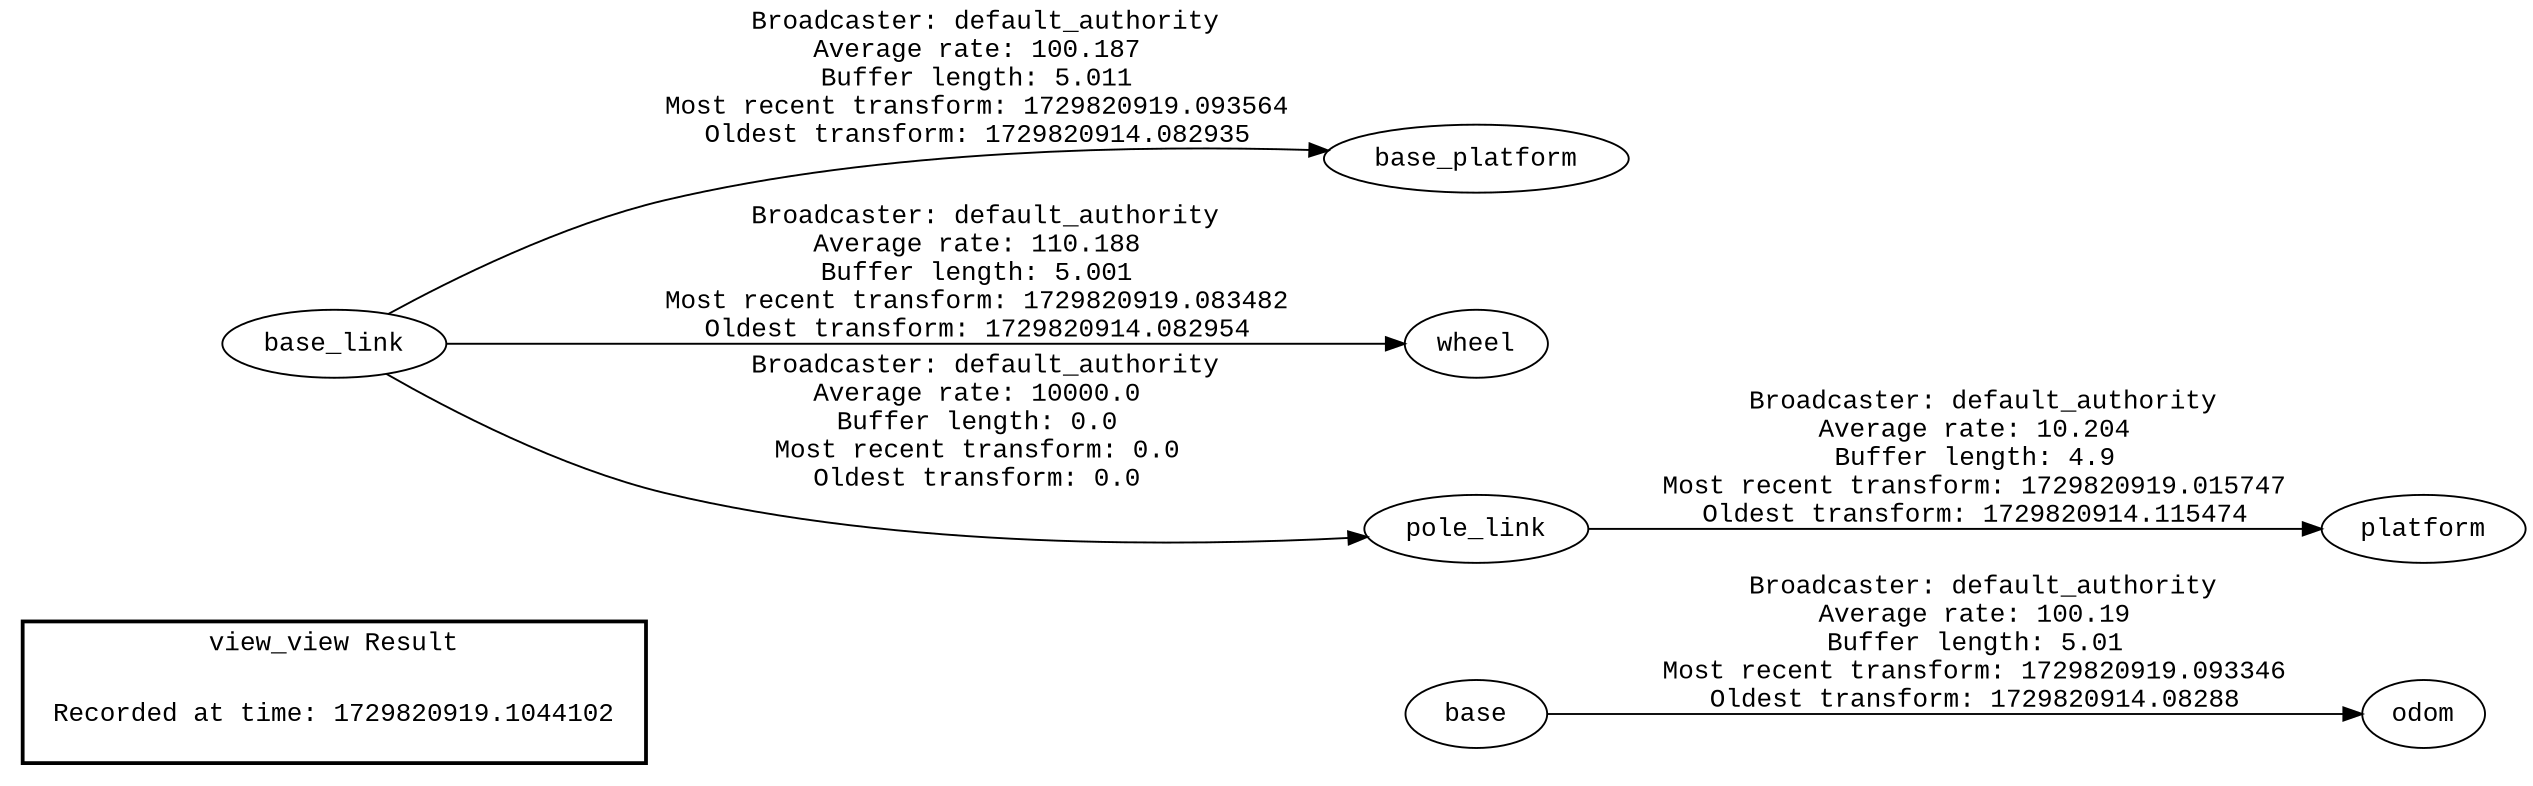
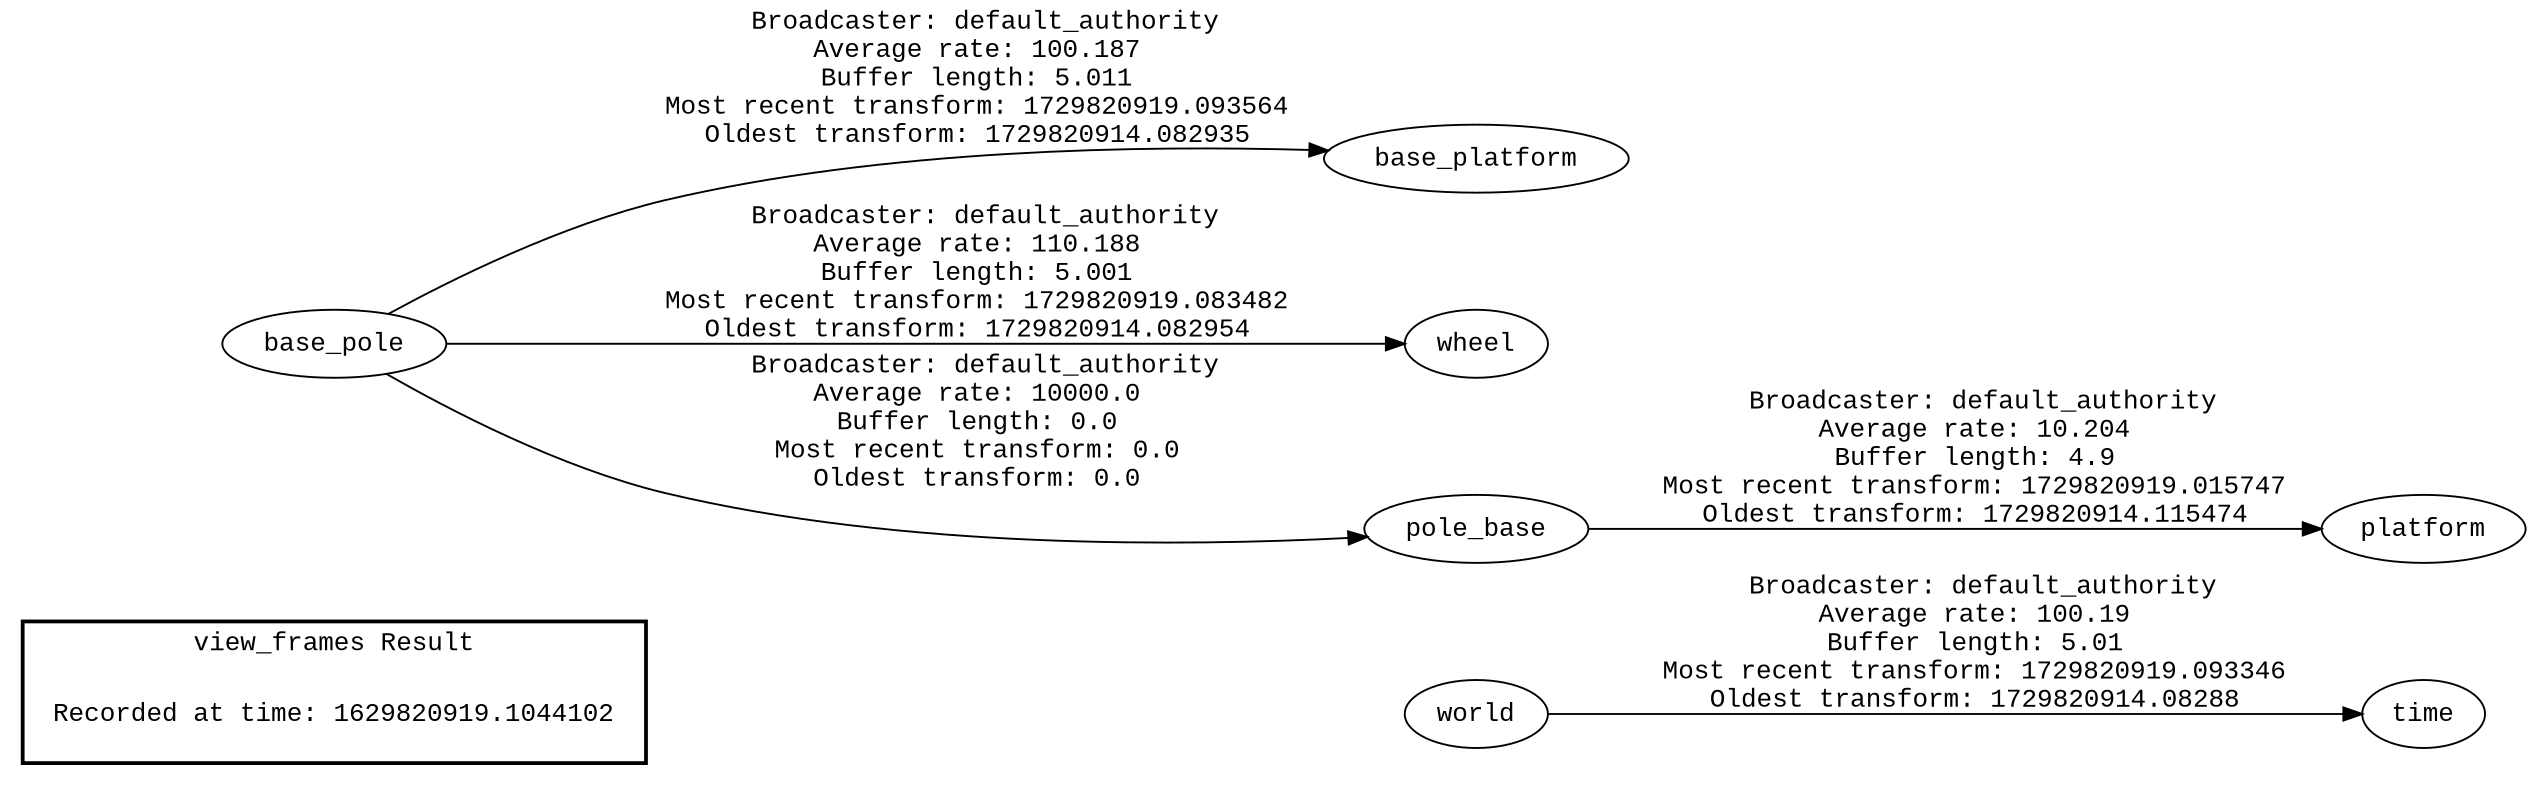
  digraph {
    fontname="Liberation Mono"
    rankdir=LR
    node [fontname="Liberation Mono"]
    edge [fontname="Liberation Mono"]
-   "Recorded at time: 1729820919.1044102" [shape=plaintext]
-   world [label=base]
-   odom
+   "Recorded at time: 1729820919.1044102" [shape=plaintext label="Recorded at time: 1629820919.1044102"]
+   world
+   odom [label=time]
    n4 [label=base_platform]
-   base_link
+   base_link [label=base_pole]
    wheel
-   pole_link
+   pole_link [label=pole_base]
    platform
    subgraph cluster_1 {
      color=black
-     label="view_view Result"
+     label="view_frames Result"
      style=bold
      "Recorded at time: 1729820919.1044102"
    }
    "Recorded at time: 1729820919.1044102" -> world [style=invis]
    world -> odom [label=" Broadcaster: default_authority\nAverage rate: 100.19\nBuffer length: 5.01\nMost recent transform: 1729820919.093346\nOldest transform: 1729820914.08288\n"]
    base_link -> n4 [label=" Broadcaster: default_authority\nAverage rate: 100.187\nBuffer length: 5.011\nMost recent transform: 1729820919.093564\nOldest transform: 1729820914.082935\n"]
    base_link -> wheel [label=" Broadcaster: default_authority\nAverage rate: 110.188\nBuffer length: 5.001\nMost recent transform: 1729820919.083482\nOldest transform: 1729820914.082954\n"]
    base_link -> pole_link [label=" Broadcaster: default_authority\nAverage rate: 10000.0\nBuffer length: 0.0\nMost recent transform: 0.0\nOldest transform: 0.0\n"]
    pole_link -> platform [label=" Broadcaster: default_authority\nAverage rate: 10.204\nBuffer length: 4.9\nMost recent transform: 1729820919.015747\nOldest transform: 1729820914.115474\n"]
  }
